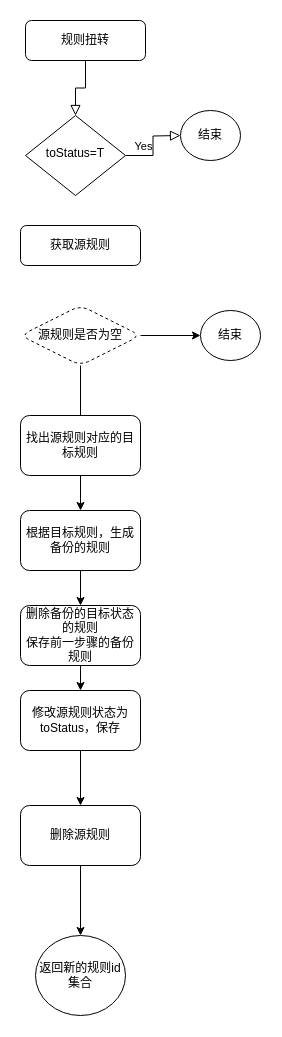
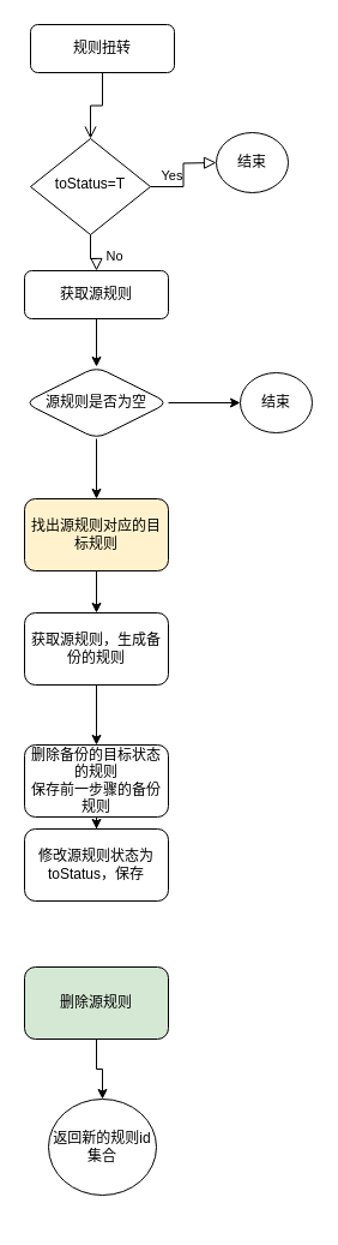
  <mxCell id="0" />
  <mxCell id="1" parent="0" />
- <mxCell id="2" value="" style="rounded=0;html=1;jettySize=auto;orthogonalLoop=1;fontSize=11;endArrow=block;endFill=0;endSize=8;strokeWidth=1;shadow=0;labelBackgroundColor=none;edgeStyle=orthogonalEdgeStyle;" parent="1" source="3" target="6" edge="1"><mxGeometry relative="1" as="geometry" /></mxCell>
+ <mxCell id="2" value="" style="rounded=0;html=1;jettySize=auto;orthogonalLoop=1;fontSize=11;endArrow=open;endFill=0;endSize=8;strokeWidth=1;shadow=0;labelBackgroundColor=none;edgeStyle=orthogonalEdgeStyle;" parent="1" source="3" target="6" edge="1"><mxGeometry relative="1" as="geometry" /></mxCell>
  <mxCell id="3" value="规则扭转" style="rounded=1;whiteSpace=wrap;html=1;fontSize=12;glass=0;strokeWidth=1;shadow=0;" parent="1" vertex="1"><mxGeometry x="25" y="20" width="120" height="40" as="geometry" /></mxCell>
+ <mxCell id="4" value="No" style="rounded=0;html=1;jettySize=auto;orthogonalLoop=1;fontSize=11;endArrow=block;endFill=0;endSize=8;strokeWidth=1;shadow=0;labelBackgroundColor=none;edgeStyle=orthogonalEdgeStyle;" parent="1" source="6" target="8" edge="1"><mxGeometry y="20" relative="1" as="geometry"><mxPoint as="offset" /><mxPoint x="-30" y="155" as="targetPoint" /></mxGeometry></mxCell>
  <mxCell id="5" value="Yes" style="edgeStyle=orthogonalEdgeStyle;rounded=0;html=1;jettySize=auto;orthogonalLoop=1;fontSize=11;endArrow=block;endFill=0;endSize=8;strokeWidth=1;shadow=0;labelBackgroundColor=none;" parent="1" source="6" edge="1"><mxGeometry y="10" relative="1" as="geometry"><mxPoint as="offset" /><mxPoint x="180" y="135" as="targetPoint" /></mxGeometry></mxCell>
  <mxCell id="6" value="toStatus=T" style="rhombus;whiteSpace=wrap;html=1;shadow=0;fontFamily=Helvetica;fontSize=12;align=center;strokeWidth=1;spacing=6;spacingTop=-4;" parent="1" vertex="1"><mxGeometry x="25" y="115" width="100" height="80" as="geometry" /></mxCell>
+ <mxCell id="7" value="" style="edgeStyle=orthogonalEdgeStyle;rounded=0;orthogonalLoop=1;jettySize=auto;html=1;" edge="1" parent="1" source="8" target="11"><mxGeometry relative="1" as="geometry" /></mxCell>
  <mxCell id="8" value="获取源规则" style="rounded=1;whiteSpace=wrap;html=1;" vertex="1" parent="1"><mxGeometry x="20" y="225" width="120" height="40" as="geometry" /></mxCell>
  <mxCell id="9" value="" style="edgeStyle=orthogonalEdgeStyle;rounded=0;orthogonalLoop=1;jettySize=auto;html=1;" edge="1" parent="1" source="11" target="12"><mxGeometry relative="1" as="geometry" /></mxCell>
- <mxCell id="10" value="" style="edgeStyle=orthogonalEdgeStyle;rounded=0;orthogonalLoop=1;jettySize=auto;html=1;endArrow=none;" edge="1" parent="1" source="11" target="15"><mxGeometry relative="1" as="geometry" /></mxCell>
- <mxCell id="11" value="源规则是否为空" style="rhombus;whiteSpace=wrap;html=1;rounded=1;dashed=1;" vertex="1" parent="1"><mxGeometry x="20" y="305" width="120" height="60" as="geometry" /></mxCell>
+ <mxCell id="10" value="" style="edgeStyle=orthogonalEdgeStyle;rounded=0;orthogonalLoop=1;jettySize=auto;html=1;" edge="1" parent="1" source="11" target="15"><mxGeometry relative="1" as="geometry" /></mxCell>
+ <mxCell id="11" value="源规则是否为空" style="rhombus;whiteSpace=wrap;html=1;rounded=1;" vertex="1" parent="1"><mxGeometry x="20" y="305" width="120" height="60" as="geometry" /></mxCell>
  <mxCell id="12" value="结束" style="ellipse;whiteSpace=wrap;html=1;rounded=1;" vertex="1" parent="1"><mxGeometry x="200" y="310" width="60" height="50" as="geometry" /></mxCell>
  <mxCell id="13" value="结束" style="ellipse;whiteSpace=wrap;html=1;rounded=1;" vertex="1" parent="1"><mxGeometry x="180" y="110" width="60" height="50" as="geometry" /></mxCell>
  <mxCell id="14" value="" style="edgeStyle=orthogonalEdgeStyle;rounded=0;orthogonalLoop=1;jettySize=auto;html=1;" edge="1" parent="1" source="15" target="17"><mxGeometry relative="1" as="geometry" /></mxCell>
- <mxCell id="15" value="找出源规则对应的目标规则" style="whiteSpace=wrap;html=1;rounded=1;" vertex="1" parent="1"><mxGeometry x="20" y="415" width="120" height="60" as="geometry" /></mxCell>
+ <mxCell id="15" value="找出源规则对应的目标规则" style="whiteSpace=wrap;html=1;rounded=1;fillColor=#fff2cc;" vertex="1" parent="1"><mxGeometry x="20" y="415" width="120" height="60" as="geometry" /></mxCell>
  <mxCell id="16" value="" style="edgeStyle=orthogonalEdgeStyle;rounded=0;orthogonalLoop=1;jettySize=auto;html=1;" edge="1" parent="1" source="17" target="19"><mxGeometry relative="1" as="geometry" /></mxCell>
- <mxCell id="17" value="根据目标规则，生成备份的规则" style="whiteSpace=wrap;html=1;rounded=1;" vertex="1" parent="1"><mxGeometry x="20" y="510" width="120" height="60" as="geometry" /></mxCell>
+ <mxCell id="17" value="获取源规则，生成备份的规则" style="whiteSpace=wrap;html=1;rounded=1;" vertex="1" parent="1"><mxGeometry x="20" y="510" width="120" height="60" as="geometry" /></mxCell>
  <mxCell id="18" value="" style="edgeStyle=orthogonalEdgeStyle;rounded=0;orthogonalLoop=1;jettySize=auto;html=1;" edge="1" parent="1" source="19" target="21"><mxGeometry relative="1" as="geometry" /></mxCell>
- <mxCell id="19" value="删除备份的目标状态的规则&lt;br&gt;保存前一步骤的备份规则" style="whiteSpace=wrap;html=1;rounded=1;" vertex="1" parent="1"><mxGeometry x="20" y="605" width="120" height="60" as="geometry" /></mxCell>
- <mxCell id="20" value="" style="edgeStyle=orthogonalEdgeStyle;rounded=0;orthogonalLoop=1;jettySize=auto;html=1;" edge="1" parent="1" source="21" target="23"><mxGeometry relative="1" as="geometry" /></mxCell>
+ <mxCell id="19" value="删除备份的目标状态的规则&lt;br&gt;保存前一步骤的备份规则" style="whiteSpace=wrap;html=1;rounded=1;" vertex="1" parent="1"><mxGeometry x="20" y="620" width="120" height="60" as="geometry" /></mxCell>
  <mxCell id="21" value="修改源规则状态为toStatus，保存" style="whiteSpace=wrap;html=1;rounded=1;" vertex="1" parent="1"><mxGeometry x="20" y="690" width="120" height="60" as="geometry" /></mxCell>
  <mxCell id="22" value="" style="edgeStyle=orthogonalEdgeStyle;rounded=0;orthogonalLoop=1;jettySize=auto;html=1;" edge="1" parent="1" source="23" target="24"><mxGeometry relative="1" as="geometry" /></mxCell>
- <mxCell id="23" value="&lt;span&gt;删除源规则&lt;/span&gt;" style="whiteSpace=wrap;html=1;rounded=1;" vertex="1" parent="1"><mxGeometry x="20" y="805" width="120" height="60" as="geometry" /></mxCell>
- <mxCell id="24" value="返回新的规则id集合" style="ellipse;whiteSpace=wrap;html=1;rounded=1;" vertex="1" parent="1"><mxGeometry x="35" y="935" width="90" height="80" as="geometry" /></mxCell>
+ <mxCell id="23" value="&lt;span&gt;删除源规则&lt;/span&gt;" style="whiteSpace=wrap;html=1;rounded=1;fillColor=#d5e8d4;" vertex="1" parent="1"><mxGeometry x="20" y="805" width="120" height="60" as="geometry" /></mxCell>
+ <mxCell id="24" value="返回新的规则id集合" style="ellipse;whiteSpace=wrap;html=1;rounded=1;" vertex="1" parent="1"><mxGeometry x="40" y="915" width="90" height="80" as="geometry" /></mxCell>
